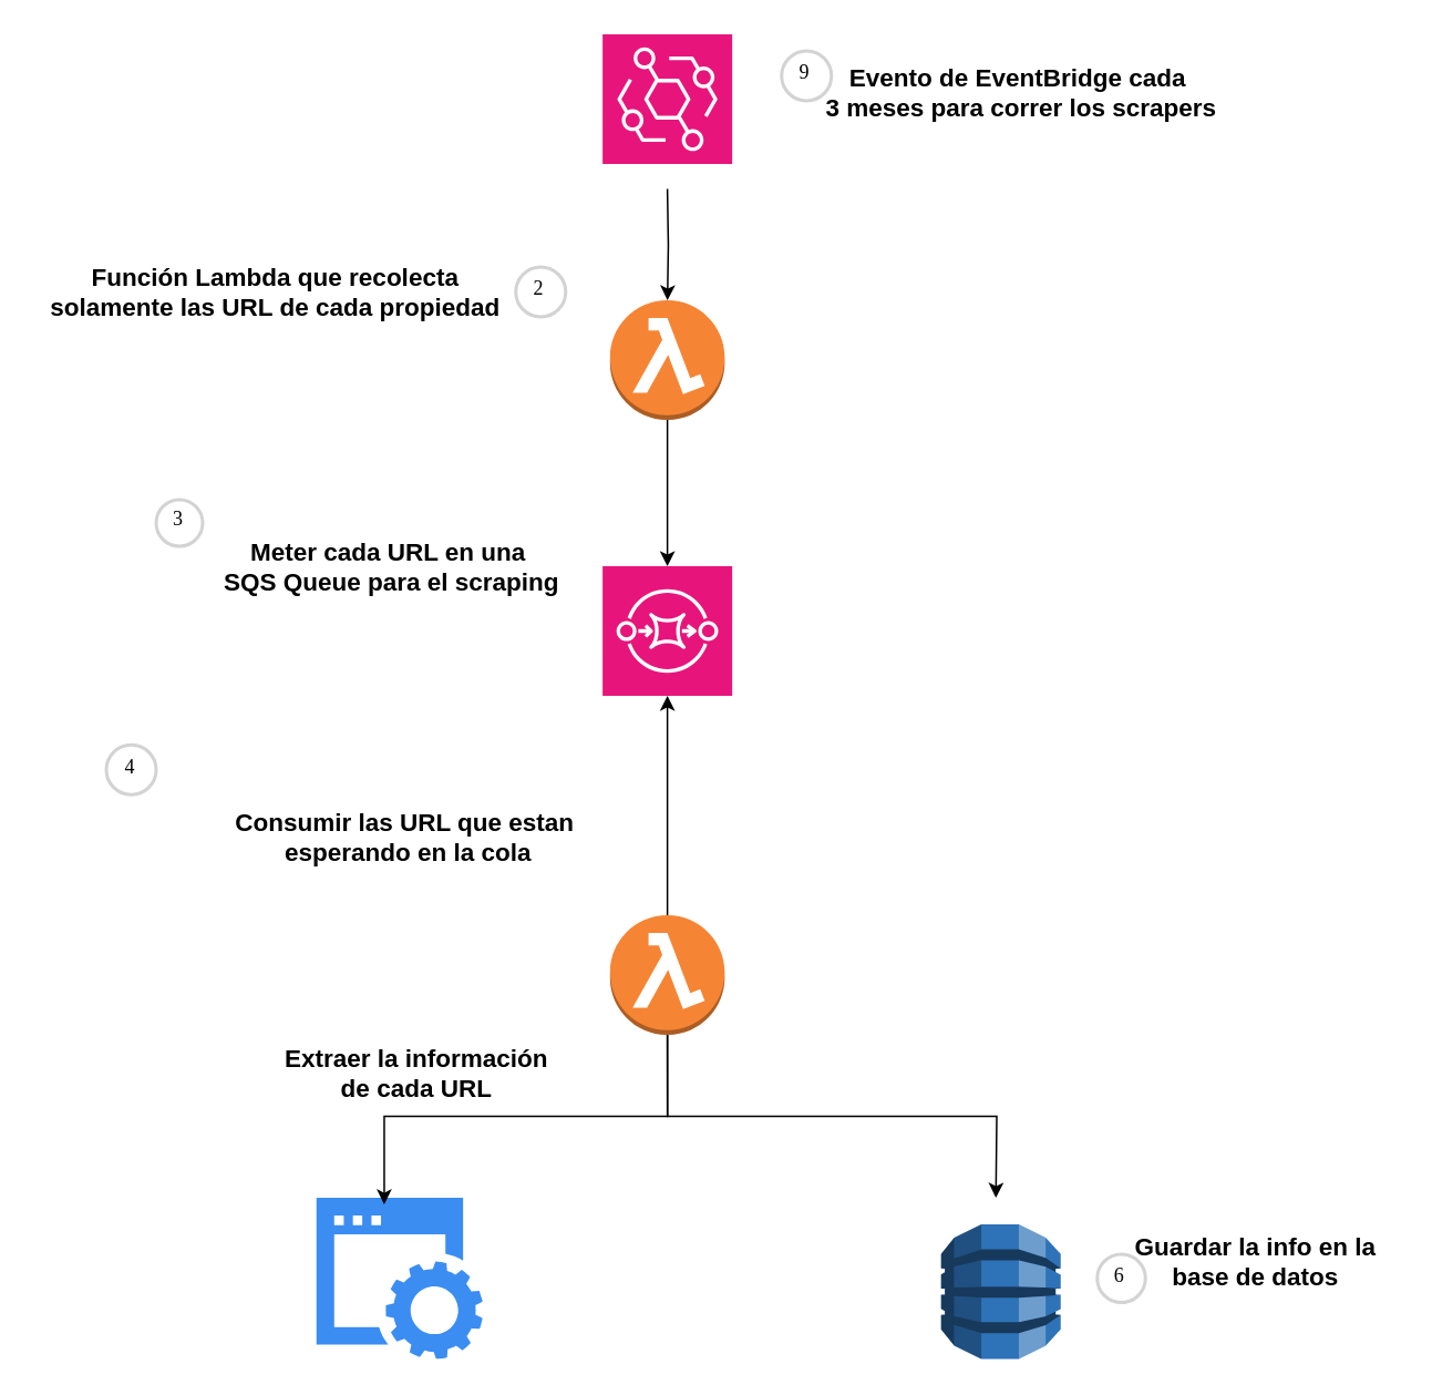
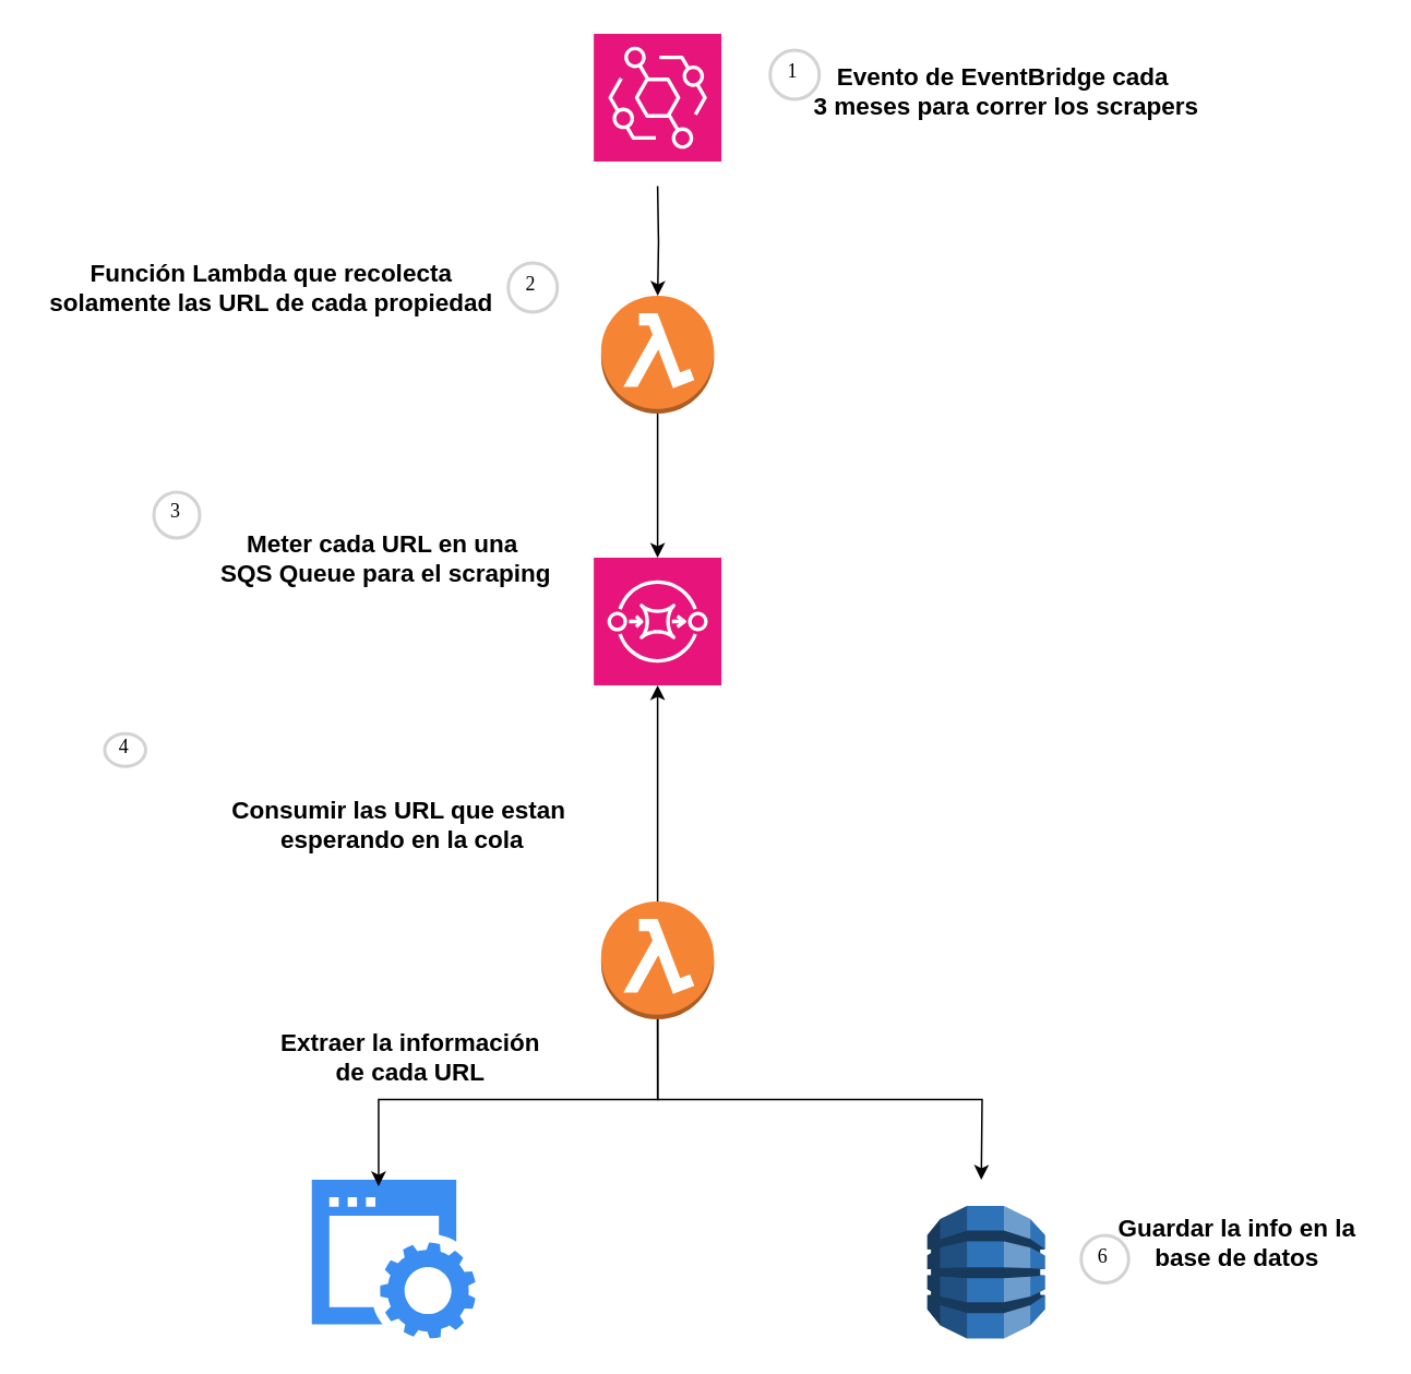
  <mxCell id="0" />
  <mxCell id="1" parent="0" />
  <mxCell id="2" style="edgeStyle=orthogonalEdgeStyle;rounded=0;orthogonalLoop=1;jettySize=auto;html=1;exitX=0.5;exitY=1;exitDx=0;exitDy=0;exitPerimeter=0;" parent="1" target="3" edge="1"><mxGeometry relative="1" as="geometry"><mxPoint x="401.25" y="113" as="sourcePoint" /></mxGeometry></mxCell>
  <mxCell id="3" value="" style="outlineConnect=0;dashed=0;verticalLabelPosition=bottom;verticalAlign=top;align=center;html=1;shape=mxgraph.aws3.lambda_function;fillColor=#F58534;gradientColor=none;" parent="1" vertex="1"><mxGeometry x="366.75" y="180" width="69" height="72" as="geometry" /></mxCell>
  <mxCell id="4" value="" style="outlineConnect=0;dashed=0;verticalLabelPosition=bottom;verticalAlign=top;align=center;html=1;shape=mxgraph.aws3.dynamo_db;fillColor=#2E73B8;gradientColor=none;" parent="1" vertex="1"><mxGeometry x="566" y="736" width="72" height="81" as="geometry" /></mxCell>
  <mxCell id="5" value="" style="sketch=0;points=[[0,0,0],[0.25,0,0],[0.5,0,0],[0.75,0,0],[1,0,0],[0,1,0],[0.25,1,0],[0.5,1,0],[0.75,1,0],[1,1,0],[0,0.25,0],[0,0.5,0],[0,0.75,0],[1,0.25,0],[1,0.5,0],[1,0.75,0]];outlineConnect=0;fontColor=#232F3E;fillColor=#E7157B;strokeColor=#ffffff;dashed=0;verticalLabelPosition=bottom;verticalAlign=top;align=center;html=1;fontSize=12;fontStyle=0;aspect=fixed;shape=mxgraph.aws4.resourceIcon;resIcon=mxgraph.aws4.sqs;" parent="1" vertex="1"><mxGeometry x="362.25" y="340" width="78" height="78" as="geometry" /></mxCell>
  <mxCell id="6" style="edgeStyle=orthogonalEdgeStyle;rounded=0;orthogonalLoop=1;jettySize=auto;html=1;exitX=0.5;exitY=1;exitDx=0;exitDy=0;exitPerimeter=0;" parent="1" source="7" edge="1"><mxGeometry relative="1" as="geometry"><mxPoint x="599" y="720" as="targetPoint" /></mxGeometry></mxCell>
  <mxCell id="7" value="" style="outlineConnect=0;dashed=0;verticalLabelPosition=bottom;verticalAlign=top;align=center;html=1;shape=mxgraph.aws3.lambda_function;fillColor=#F58534;gradientColor=none;" parent="1" vertex="1"><mxGeometry x="366.75" y="550" width="69" height="72" as="geometry" /></mxCell>
  <mxCell id="8" value="" style="sketch=0;html=1;aspect=fixed;strokeColor=none;shadow=0;fillColor=#3B8DF1;verticalAlign=top;labelPosition=center;verticalLabelPosition=bottom;shape=mxgraph.gcp2.website" parent="1" vertex="1"><mxGeometry x="190" y="720" width="100" height="97" as="geometry" /></mxCell>
  <mxCell id="9" style="edgeStyle=orthogonalEdgeStyle;rounded=0;orthogonalLoop=1;jettySize=auto;html=1;exitX=0.5;exitY=1;exitDx=0;exitDy=0;exitPerimeter=0;" parent="1" source="3" target="5" edge="1"><mxGeometry relative="1" as="geometry"><mxPoint x="401.255" y="308" as="targetPoint" /></mxGeometry></mxCell>
  <mxCell id="10" style="edgeStyle=orthogonalEdgeStyle;rounded=0;orthogonalLoop=1;jettySize=auto;html=1;exitX=0.5;exitY=1;exitDx=0;exitDy=0;exitPerimeter=0;entryX=0.408;entryY=0.041;entryDx=0;entryDy=0;entryPerimeter=0;" parent="1" source="7" target="8" edge="1"><mxGeometry relative="1" as="geometry" /></mxCell>
- <mxCell id="11" value="9" style="ellipse;whiteSpace=wrap;html=1;aspect=fixed;strokeWidth=2;fontFamily=Tahoma;spacingBottom=4;spacingRight=2;strokeColor=#d3d3d3;" parent="1" vertex="1"><mxGeometry x="470" y="30" width="30" height="30" as="geometry" /></mxCell>
+ <mxCell id="11" value="1" style="ellipse;whiteSpace=wrap;html=1;aspect=fixed;strokeWidth=2;fontFamily=Tahoma;spacingBottom=4;spacingRight=2;strokeColor=#d3d3d3;" parent="1" vertex="1"><mxGeometry x="470" y="30" width="30" height="30" as="geometry" /></mxCell>
  <mxCell id="12" value="&lt;div style=&quot;font-size: 15px;&quot;&gt;&lt;b&gt;&lt;font style=&quot;font-size: 15px;&quot;&gt;Evento de EventBridge cada&amp;nbsp;&lt;/font&gt;&lt;/b&gt;&lt;/div&gt;&lt;div style=&quot;font-size: 15px;&quot;&gt;&lt;b&gt;&lt;font style=&quot;font-size: 15px;&quot;&gt;3 meses para correr los scrapers&lt;/font&gt;&lt;/b&gt;&lt;/div&gt;" style="text;html=1;align=center;verticalAlign=middle;resizable=0;points=[];autosize=1;strokeColor=none;fillColor=none;" parent="1" vertex="1"><mxGeometry x="484" y="30" width="260" height="50" as="geometry" /></mxCell>
  <mxCell id="13" value="2" style="ellipse;whiteSpace=wrap;html=1;aspect=fixed;strokeWidth=2;fontFamily=Tahoma;spacingBottom=4;spacingRight=2;strokeColor=#d3d3d3;" parent="1" vertex="1"><mxGeometry x="310" y="160" width="30" height="30" as="geometry" /></mxCell>
  <mxCell id="14" value="&lt;div style=&quot;font-size: 15px;&quot;&gt;&lt;b&gt;&lt;font style=&quot;font-size: 15px;&quot;&gt;Función Lambda que recolecta&lt;/font&gt;&lt;/b&gt;&lt;/div&gt;&lt;div style=&quot;font-size: 15px;&quot;&gt;&lt;b&gt;&lt;font style=&quot;font-size: 15px;&quot;&gt;solamente las URL de cada propiedad&lt;br&gt;&lt;/font&gt;&lt;/b&gt;&lt;/div&gt;" style="text;html=1;align=center;verticalAlign=middle;resizable=0;points=[];autosize=1;strokeColor=none;fillColor=none;" parent="1" vertex="1"><mxGeometry x="20" y="150" width="290" height="50" as="geometry" /></mxCell>
  <mxCell id="15" value="3" style="ellipse;whiteSpace=wrap;html=1;aspect=fixed;strokeWidth=2;fontFamily=Tahoma;spacingBottom=4;spacingRight=2;strokeColor=#d3d3d3;" parent="1" vertex="1"><mxGeometry x="93.5" y="300" width="28" height="28" as="geometry" /></mxCell>
- <mxCell id="16" value="4" style="ellipse;whiteSpace=wrap;html=1;aspect=fixed;strokeWidth=2;fontFamily=Tahoma;spacingBottom=4;spacingRight=2;strokeColor=#d3d3d3;" parent="1" vertex="1"><mxGeometry x="63.5" y="447.5" width="30" height="30" as="geometry" /></mxCell>
+ <mxCell id="16" value="4" style="ellipse;whiteSpace=wrap;html=1;aspect=fixed;strokeWidth=2;fontFamily=Tahoma;spacingBottom=4;spacingRight=2;strokeColor=#d3d3d3;" parent="1" vertex="1"><mxGeometry x="63.5" y="447.5" width="25" height="20" as="geometry" /></mxCell>
  <mxCell id="17" value="&lt;div style=&quot;font-size: 15px;&quot;&gt;&lt;b&gt;&lt;font style=&quot;font-size: 15px;&quot;&gt;Meter cada URL en una&amp;nbsp;&lt;/font&gt;&lt;/b&gt;&lt;/div&gt;&lt;div style=&quot;font-size: 15px;&quot;&gt;&lt;b&gt;&lt;font style=&quot;font-size: 15px;&quot;&gt;SQS Queue para el scraping&lt;br&gt;&lt;/font&gt;&lt;/b&gt;&lt;/div&gt;" style="text;html=1;align=center;verticalAlign=middle;resizable=0;points=[];autosize=1;strokeColor=none;fillColor=none;" parent="1" vertex="1"><mxGeometry x="120" y="315" width="230" height="50" as="geometry" /></mxCell>
  <mxCell id="18" value="&lt;div style=&quot;font-size: 15px;&quot;&gt;&lt;br&gt;&lt;/div&gt;" style="text;html=1;align=center;verticalAlign=middle;resizable=0;points=[];autosize=1;strokeColor=none;fillColor=none;" parent="1" vertex="1"><mxGeometry x="225" y="471" width="20" height="30" as="geometry" /></mxCell>
  <mxCell id="19" value="&lt;div style=&quot;font-size: 15px;&quot;&gt;&lt;b&gt;&lt;font style=&quot;font-size: 15px;&quot;&gt;Consumir las URL que estan&amp;nbsp;&lt;/font&gt;&lt;/b&gt;&lt;/div&gt;&lt;div style=&quot;font-size: 15px;&quot;&gt;&lt;b&gt;&lt;font style=&quot;font-size: 15px;&quot;&gt;esperando en la cola&lt;br&gt;&lt;/font&gt;&lt;/b&gt;&lt;/div&gt;" style="text;html=1;align=center;verticalAlign=middle;resizable=0;points=[];autosize=1;strokeColor=none;fillColor=none;" parent="1" vertex="1"><mxGeometry x="130" y="477.5" width="230" height="50" as="geometry" /></mxCell>
  <mxCell id="20" style="edgeStyle=orthogonalEdgeStyle;rounded=0;orthogonalLoop=1;jettySize=auto;html=1;exitX=0.5;exitY=0;exitDx=0;exitDy=0;exitPerimeter=0;entryX=0.5;entryY=1;entryDx=0;entryDy=0;entryPerimeter=0;" parent="1" source="7" target="5" edge="1"><mxGeometry relative="1" as="geometry" /></mxCell>
  <mxCell id="21" value="6" style="ellipse;whiteSpace=wrap;html=1;aspect=fixed;strokeWidth=2;fontFamily=Tahoma;spacingBottom=4;spacingRight=2;strokeColor=#d3d3d3;" parent="1" vertex="1"><mxGeometry x="660" y="754" width="29" height="29" as="geometry" /></mxCell>
  <mxCell id="22" value="&lt;div style=&quot;font-size: 15px;&quot;&gt;&lt;b&gt;Extraer la información &lt;br&gt;&lt;/b&gt;&lt;/div&gt;&lt;div style=&quot;font-size: 15px;&quot;&gt;&lt;b&gt;de cada URL&lt;br&gt;&lt;/b&gt;&lt;/div&gt;" style="text;html=1;align=center;verticalAlign=middle;resizable=0;points=[];autosize=1;strokeColor=none;fillColor=none;" parent="1" vertex="1"><mxGeometry x="160" y="620" width="180" height="50" as="geometry" /></mxCell>
  <mxCell id="23" value="&lt;div style=&quot;font-size: 15px;&quot;&gt;&lt;b&gt;Guardar la info en la&lt;/b&gt;&lt;/div&gt;&lt;div style=&quot;font-size: 15px;&quot;&gt;&lt;b&gt;base de datos&lt;br&gt;&lt;/b&gt;&lt;/div&gt;" style="text;html=1;align=center;verticalAlign=middle;resizable=0;points=[];autosize=1;strokeColor=none;fillColor=none;" parent="1" vertex="1"><mxGeometry x="670" y="733" width="170" height="50" as="geometry" /></mxCell>
  <mxCell id="24" value="" style="sketch=0;points=[[0,0,0],[0.25,0,0],[0.5,0,0],[0.75,0,0],[1,0,0],[0,1,0],[0.25,1,0],[0.5,1,0],[0.75,1,0],[1,1,0],[0,0.25,0],[0,0.5,0],[0,0.75,0],[1,0.25,0],[1,0.5,0],[1,0.75,0]];outlineConnect=0;fontColor=#232F3E;fillColor=#E7157B;strokeColor=#ffffff;dashed=0;verticalLabelPosition=bottom;verticalAlign=top;align=center;html=1;fontSize=12;fontStyle=0;aspect=fixed;shape=mxgraph.aws4.resourceIcon;resIcon=mxgraph.aws4.eventbridge;" parent="1" vertex="1"><mxGeometry x="362.25" y="20" width="78" height="78" as="geometry" /></mxCell>
